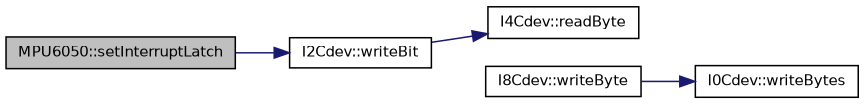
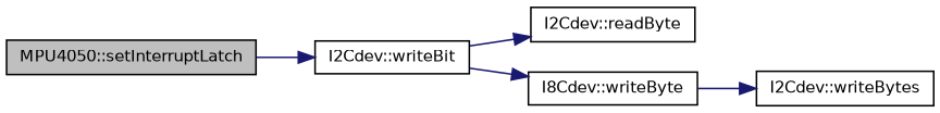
  digraph {
    rankdir=LR
    node [color=black fillcolor=white fontname=Helvetica fontsize=10 shape=record style=filled]
    edge [color=midnightblue fontname=Helvetica fontsize=10 labelfontname=Helvetica labelfontsize=10 style=solid]
-   n1 [fillcolor=grey75 fontcolor=black height=0.2 label="MPU6050::setInterruptLatch" width=0.4]
+   n1 [fillcolor=grey75 fontcolor=black height=0.2 label="MPU4050::setInterruptLatch" width=0.4]
    n2 [height=0.2 label="I2Cdev::writeBit" width=0.4]
-   n3 [height=0.2 label="I4Cdev::readByte" width=0.4]
+   n3 [height=0.2 label="I2Cdev::readByte" width=0.4]
    n4 [height=0.2 label="I8Cdev::writeByte" width=0.4]
-   n5 [height=0.2 label="I0Cdev::writeBytes" width=0.4]
+   n5 [height=0.2 label="I2Cdev::writeBytes" width=0.4]
    n1 -> n2
    n2 -> n3
+   n2 -> n4
    n4 -> n5
  }
